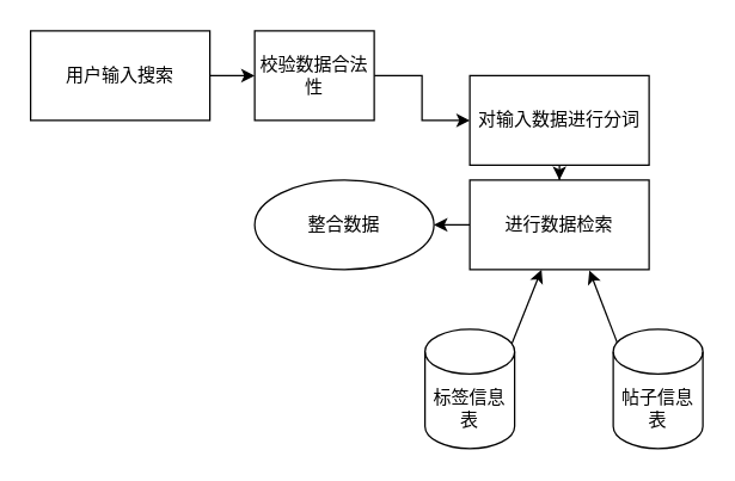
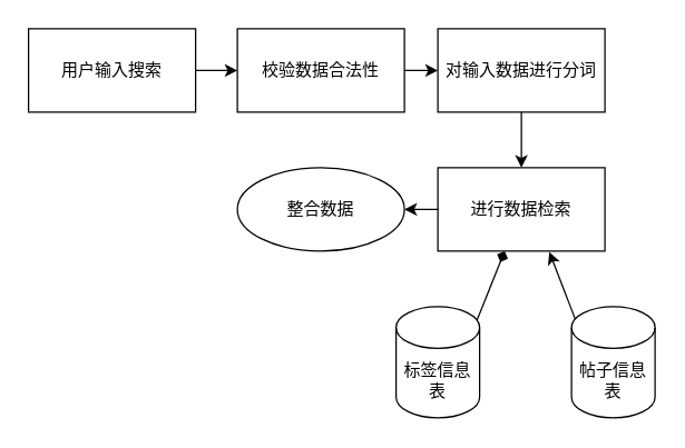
  <mxCell id="0" />
  <mxCell id="1" parent="0" />
  <mxCell id="2" value="" style="edgeStyle=orthogonalEdgeStyle;rounded=0;orthogonalLoop=1;jettySize=auto;html=1;" edge="1" parent="1" source="3" target="5"><mxGeometry relative="1" as="geometry" /></mxCell>
  <mxCell id="3" value="用户输入搜索" style="rounded=0;whiteSpace=wrap;html=1;" vertex="1" parent="1"><mxGeometry x="20" y="20" width="120" height="60" as="geometry" /></mxCell>
  <mxCell id="4" value="" style="edgeStyle=orthogonalEdgeStyle;rounded=0;orthogonalLoop=1;jettySize=auto;html=1;" edge="1" parent="1" source="5" target="7"><mxGeometry relative="1" as="geometry" /></mxCell>
- <mxCell id="5" value="校验数据合法性" style="whiteSpace=wrap;html=1;rounded=0;" vertex="1" parent="1"><mxGeometry x="170" y="20" width="80" height="60" as="geometry" /></mxCell>
+ <mxCell id="5" value="校验数据合法性" style="whiteSpace=wrap;html=1;rounded=0;" vertex="1" parent="1"><mxGeometry x="170" y="20" width="120" height="60" as="geometry" /></mxCell>
  <mxCell id="6" value="" style="edgeStyle=orthogonalEdgeStyle;rounded=0;orthogonalLoop=1;jettySize=auto;html=1;" edge="1" parent="1" source="7" target="9"><mxGeometry relative="1" as="geometry" /></mxCell>
- <mxCell id="7" value="对输入数据进行分词" style="whiteSpace=wrap;html=1;rounded=0;" vertex="1" parent="1"><mxGeometry x="314" y="50" width="120" height="60" as="geometry" /></mxCell>
+ <mxCell id="7" value="对输入数据进行分词" style="whiteSpace=wrap;html=1;rounded=0;" vertex="1" parent="1"><mxGeometry x="314" y="20" width="120" height="60" as="geometry" /></mxCell>
  <mxCell id="8" value="" style="edgeStyle=none;rounded=0;orthogonalLoop=1;jettySize=auto;html=1;elbow=vertical;" edge="1" parent="1" source="9" target="14"><mxGeometry relative="1" as="geometry" /></mxCell>
  <mxCell id="9" value="进行数据检索" style="whiteSpace=wrap;html=1;rounded=0;" vertex="1" parent="1"><mxGeometry x="314" y="120" width="120" height="60" as="geometry" /></mxCell>
  <mxCell id="10" style="rounded=0;orthogonalLoop=1;jettySize=auto;html=1;exitX=0.5;exitY=1;exitDx=0;exitDy=0;exitPerimeter=0;entryX=0.667;entryY=1.01;entryDx=0;entryDy=0;elbow=vertical;entryPerimeter=0;" edge="1" parent="1" source="11" target="9"><mxGeometry relative="1" as="geometry" /></mxCell>
  <mxCell id="11" value="帖子信息表" style="shape=cylinder3;whiteSpace=wrap;html=1;boundedLbl=1;backgroundOutline=1;size=15;" vertex="1" parent="1"><mxGeometry x="410" y="220" width="60" height="80" as="geometry" /></mxCell>
- <mxCell id="12" style="rounded=0;orthogonalLoop=1;jettySize=auto;html=1;exitX=0.5;exitY=1;exitDx=0;exitDy=0;exitPerimeter=0;elbow=vertical;" edge="1" parent="1" source="13" target="9"><mxGeometry relative="1" as="geometry" /></mxCell>
+ <mxCell id="12" style="rounded=0;orthogonalLoop=1;jettySize=auto;html=1;exitX=0.5;exitY=1;exitDx=0;exitDy=0;exitPerimeter=0;elbow=vertical;endArrow=diamond;" edge="1" parent="1" source="13" target="9"><mxGeometry relative="1" as="geometry" /></mxCell>
  <mxCell id="13" value="标签信息表" style="shape=cylinder3;whiteSpace=wrap;html=1;boundedLbl=1;backgroundOutline=1;size=15;" vertex="1" parent="1"><mxGeometry x="284" y="220" width="60" height="80" as="geometry" /></mxCell>
  <mxCell id="14" value="整合数据" style="ellipse;whiteSpace=wrap;html=1;" vertex="1" parent="1"><mxGeometry x="170" y="120" width="120" height="60" as="geometry" /></mxCell>
